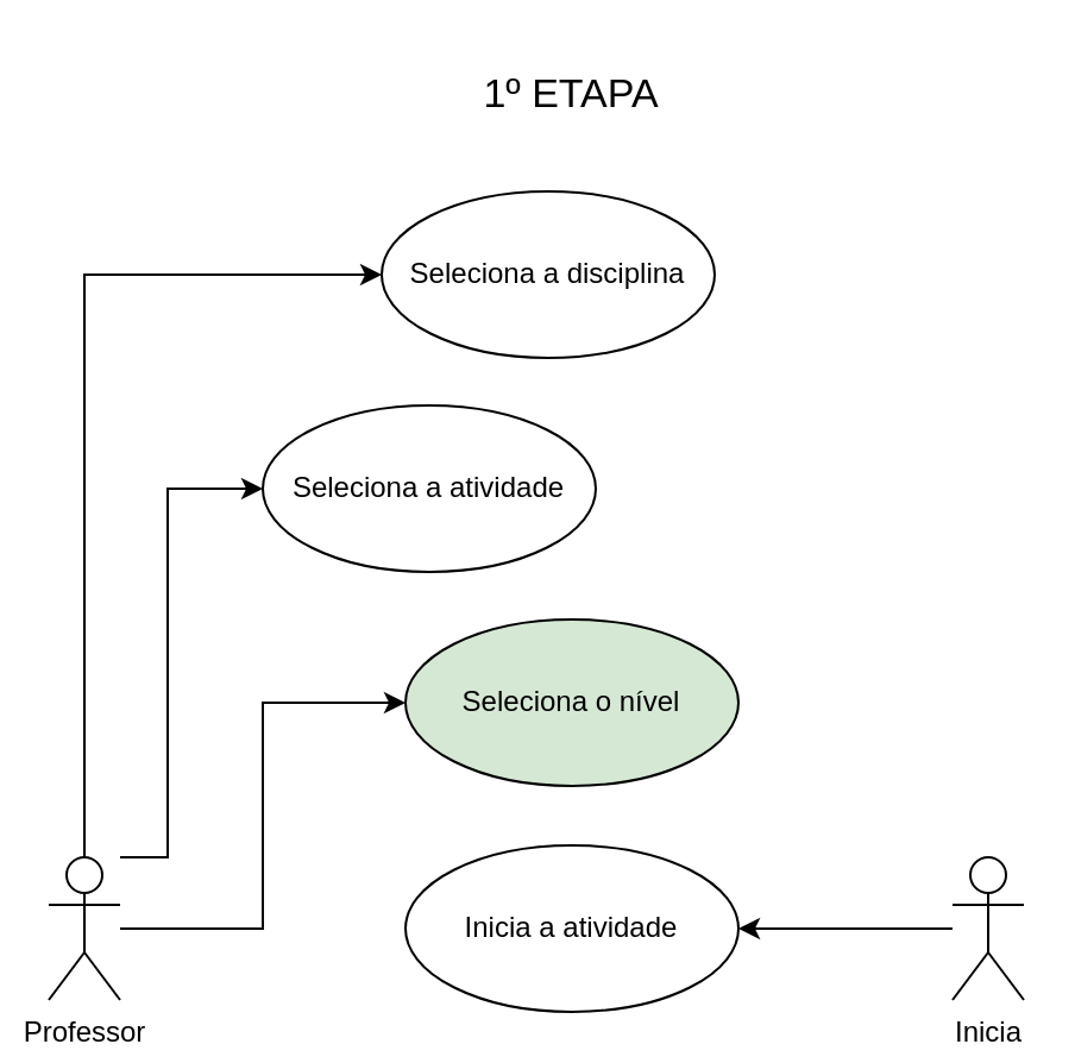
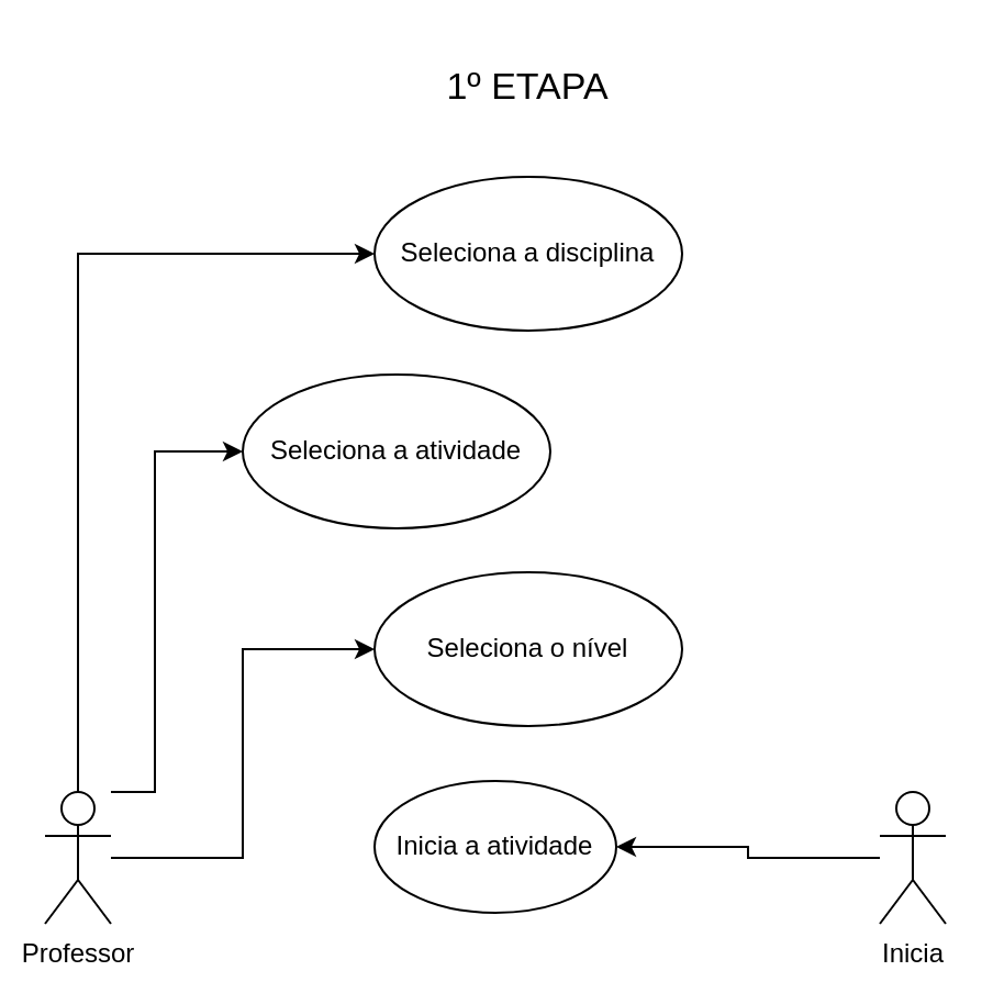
  <mxCell id="0" />
  <mxCell id="1" parent="0" />
  <mxCell id="2" style="edgeStyle=orthogonalEdgeStyle;rounded=0;orthogonalLoop=1;jettySize=auto;html=1;entryX=0;entryY=0.5;entryDx=0;entryDy=0;exitX=0.5;exitY=0;exitDx=0;exitDy=0;exitPerimeter=0;" edge="1" parent="1" source="5" target="8"><mxGeometry relative="1" as="geometry"><mxPoint x="20" y="240" as="sourcePoint" /><mxPoint x="120" y="45" as="targetPoint" /></mxGeometry></mxCell>
  <mxCell id="3" style="edgeStyle=orthogonalEdgeStyle;rounded=0;orthogonalLoop=1;jettySize=auto;html=1;entryX=0;entryY=0.5;entryDx=0;entryDy=0;" edge="1" parent="1" source="5" target="9"><mxGeometry relative="1" as="geometry"><Array as="points"><mxPoint x="70" y="360" /><mxPoint x="70" y="205" /></Array></mxGeometry></mxCell>
  <mxCell id="4" style="edgeStyle=orthogonalEdgeStyle;rounded=0;orthogonalLoop=1;jettySize=auto;html=1;entryX=0;entryY=0.5;entryDx=0;entryDy=0;" edge="1" parent="1" source="5" target="10"><mxGeometry relative="1" as="geometry" /></mxCell>
  <mxCell id="5" value="Professor" style="shape=umlActor;verticalLabelPosition=bottom;verticalAlign=top;html=1;" vertex="1" parent="1"><mxGeometry x="20" y="360" width="30" height="60" as="geometry" /></mxCell>
  <mxCell id="6" style="edgeStyle=orthogonalEdgeStyle;rounded=0;orthogonalLoop=1;jettySize=auto;html=1;" edge="1" parent="1" source="7" target="11"><mxGeometry relative="1" as="geometry" /></mxCell>
  <mxCell id="7" value="Inicia" style="shape=umlActor;verticalLabelPosition=bottom;verticalAlign=top;html=1;" vertex="1" parent="1"><mxGeometry x="400" y="360" width="30" height="60" as="geometry" /></mxCell>
- <mxCell id="8" value="Seleciona a disciplina" style="ellipse;whiteSpace=wrap;html=1;" vertex="1" parent="1"><mxGeometry x="160" y="80" width="140" height="70" as="geometry" /></mxCell>
+ <mxCell id="8" value="Seleciona a disciplina" style="ellipse;whiteSpace=wrap;html=1;" vertex="1" parent="1"><mxGeometry x="170" y="80" width="140" height="70" as="geometry" /></mxCell>
  <mxCell id="9" value="Seleciona a atividade" style="ellipse;whiteSpace=wrap;html=1;" vertex="1" parent="1"><mxGeometry x="110" y="170" width="140" height="70" as="geometry" /></mxCell>
- <mxCell id="10" value="Seleciona o nível" style="ellipse;whiteSpace=wrap;html=1;fillColor=#d5e8d4;" vertex="1" parent="1"><mxGeometry x="170" y="260" width="140" height="70" as="geometry" /></mxCell>
- <mxCell id="11" value="Inicia a atividade" style="ellipse;whiteSpace=wrap;html=1;" vertex="1" parent="1"><mxGeometry x="170" y="355" width="140" height="70" as="geometry" /></mxCell>
+ <mxCell id="10" value="Seleciona o nível" style="ellipse;whiteSpace=wrap;html=1;" vertex="1" parent="1"><mxGeometry x="170" y="260" width="140" height="70" as="geometry" /></mxCell>
+ <mxCell id="11" value="Inicia a atividade" style="ellipse;whiteSpace=wrap;html=1;" vertex="1" parent="1"><mxGeometry x="170" y="355" width="110" height="60" as="geometry" /></mxCell>
  <mxCell id="12" value="&lt;font style=&quot;font-size: 17px;&quot;&gt;1º ETAPA&lt;/font&gt;" style="text;html=1;strokeColor=none;fillColor=none;align=center;verticalAlign=middle;whiteSpace=wrap;rounded=0;" vertex="1" parent="1"><mxGeometry x="200" width="80" height="40" as="geometry" y="20" /></mxCell>
